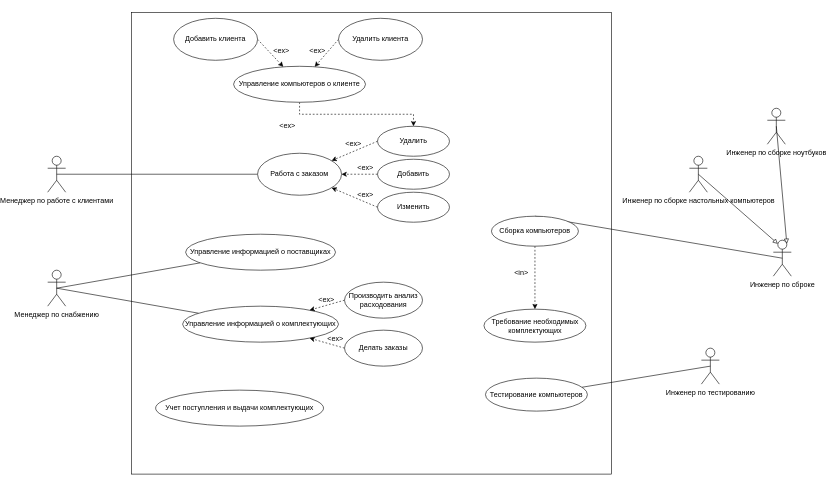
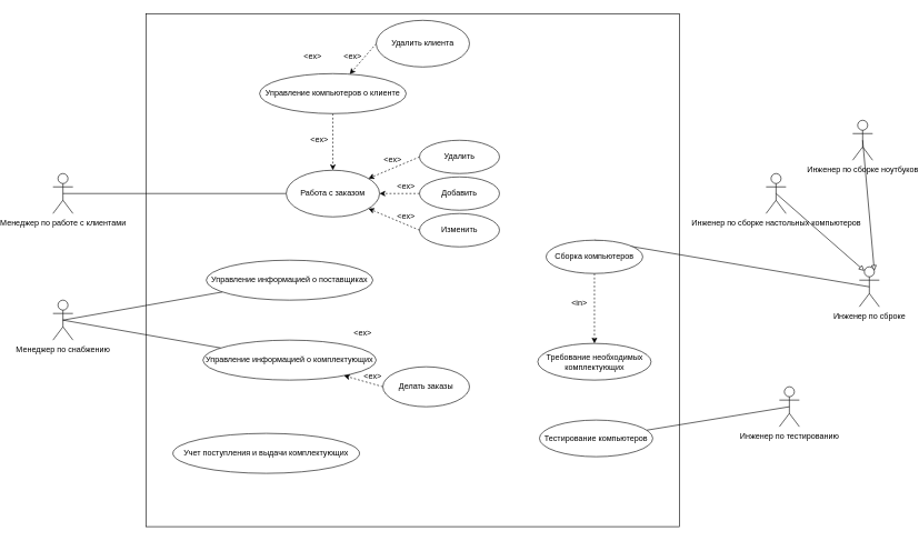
  <mxCell id="0" />
  <mxCell id="1" parent="0" />
  <mxCell id="2" value="" style="html=1;" vertex="1" parent="1"><mxGeometry x="160" y="20" width="800" height="770" as="geometry" /></mxCell>
  <mxCell id="3" style="edgeStyle=orthogonalEdgeStyle;rounded=0;orthogonalLoop=1;jettySize=auto;html=1;exitX=0.5;exitY=0.5;exitDx=0;exitDy=0;exitPerimeter=0;endArrow=none;endFill=0;" edge="1" parent="1" source="4" target="5"><mxGeometry relative="1" as="geometry" /></mxCell>
  <mxCell id="4" value="Менеджер по работе с клиентами" style="shape=umlActor;verticalLabelPosition=bottom;verticalAlign=top;html=1;" vertex="1" parent="1"><mxGeometry x="20" y="260" width="30" height="60" as="geometry" /></mxCell>
  <mxCell id="5" value="Работа с заказом" style="ellipse;whiteSpace=wrap;html=1;" vertex="1" parent="1"><mxGeometry x="370" y="255" width="140" height="70" as="geometry" /></mxCell>
- <mxCell id="6" style="edgeStyle=orthogonalEdgeStyle;rounded=0;orthogonalLoop=1;jettySize=auto;html=1;exitX=0.5;exitY=1;exitDx=0;exitDy=0;dashed=1;endArrow=classic;endFill=1;" edge="1" parent="1" source="7" target="31"><mxGeometry relative="1" as="geometry" /></mxCell>
+ <mxCell id="6" style="edgeStyle=orthogonalEdgeStyle;rounded=0;orthogonalLoop=1;jettySize=auto;html=1;exitX=0.5;exitY=1;exitDx=0;exitDy=0;dashed=1;endArrow=classic;endFill=1;" edge="1" parent="1" source="7" target="5"><mxGeometry relative="1" as="geometry" /></mxCell>
  <mxCell id="7" value="Управление компьютеров о клиенте" style="ellipse;whiteSpace=wrap;html=1;" vertex="1" parent="1"><mxGeometry x="330" y="110" width="220" height="60" as="geometry" /></mxCell>
  <mxCell id="8" style="rounded=0;orthogonalLoop=1;jettySize=auto;html=1;exitX=0.5;exitY=0.5;exitDx=0;exitDy=0;exitPerimeter=0;endArrow=none;endFill=0;" edge="1" parent="1" source="10" target="11"><mxGeometry relative="1" as="geometry"><mxPoint x="210" y="440" as="targetPoint" /></mxGeometry></mxCell>
  <mxCell id="9" style="edgeStyle=none;rounded=0;orthogonalLoop=1;jettySize=auto;html=1;exitX=0.5;exitY=0.5;exitDx=0;exitDy=0;exitPerimeter=0;endArrow=none;endFill=0;" edge="1" parent="1" source="10" target="12"><mxGeometry relative="1" as="geometry" /></mxCell>
  <mxCell id="10" value="Менеджер по снабжению" style="shape=umlActor;verticalLabelPosition=bottom;verticalAlign=top;html=1;" vertex="1" parent="1"><mxGeometry x="20" y="450" width="30" height="60" as="geometry" /></mxCell>
  <mxCell id="11" value="Управление информацией о поставщиках" style="ellipse;whiteSpace=wrap;html=1;" vertex="1" parent="1"><mxGeometry x="250" y="390" width="250" height="60" as="geometry" /></mxCell>
  <mxCell id="12" value="Управление информацией о комплектующих" style="ellipse;whiteSpace=wrap;html=1;" vertex="1" parent="1"><mxGeometry x="245" y="510" width="260" height="60" as="geometry" /></mxCell>
  <mxCell id="13" value="Учет поступления и выдачи комплектующих" style="ellipse;whiteSpace=wrap;html=1;" vertex="1" parent="1"><mxGeometry x="200" y="650" width="280" height="60" as="geometry" /></mxCell>
  <mxCell id="14" style="edgeStyle=none;rounded=0;orthogonalLoop=1;jettySize=auto;html=1;exitX=0.5;exitY=0.5;exitDx=0;exitDy=0;exitPerimeter=0;entryX=0.25;entryY=0.1;entryDx=0;entryDy=0;entryPerimeter=0;endArrow=block;endFill=0;" edge="1" parent="1" source="15" target="19"><mxGeometry relative="1" as="geometry" /></mxCell>
  <mxCell id="15" value="Инженер по сборке настольных компьютеров" style="shape=umlActor;verticalLabelPosition=bottom;verticalAlign=top;html=1;" vertex="1" parent="1"><mxGeometry x="1090" y="260" width="30" height="60" as="geometry" /></mxCell>
  <mxCell id="16" style="edgeStyle=none;rounded=0;orthogonalLoop=1;jettySize=auto;html=1;exitX=0.5;exitY=0.5;exitDx=0;exitDy=0;exitPerimeter=0;entryX=0.75;entryY=0.1;entryDx=0;entryDy=0;entryPerimeter=0;endArrow=block;endFill=0;" edge="1" parent="1" source="17" target="19"><mxGeometry relative="1" as="geometry" /></mxCell>
  <mxCell id="17" value="Инженер по сборке ноутбуков" style="shape=umlActor;verticalLabelPosition=bottom;verticalAlign=top;html=1;" vertex="1" parent="1"><mxGeometry x="1220" y="180" width="30" height="60" as="geometry" /></mxCell>
  <mxCell id="18" style="edgeStyle=none;rounded=0;orthogonalLoop=1;jettySize=auto;html=1;exitX=0.5;exitY=0.5;exitDx=0;exitDy=0;exitPerimeter=0;entryX=0.5;entryY=0;entryDx=0;entryDy=0;endArrow=none;endFill=0;" edge="1" parent="1" source="19" target="21"><mxGeometry relative="1" as="geometry" /></mxCell>
  <mxCell id="19" value="Инженер по сброке" style="shape=umlActor;verticalLabelPosition=bottom;verticalAlign=top;html=1;" vertex="1" parent="1"><mxGeometry x="1230" y="400" width="30" height="60" as="geometry" /></mxCell>
  <mxCell id="20" style="edgeStyle=none;rounded=0;orthogonalLoop=1;jettySize=auto;html=1;exitX=0.5;exitY=1;exitDx=0;exitDy=0;dashed=1;endArrow=classic;endFill=1;" edge="1" parent="1" source="21" target="22"><mxGeometry relative="1" as="geometry" /></mxCell>
  <mxCell id="21" value="Сборка компьютеров" style="ellipse;whiteSpace=wrap;html=1;" vertex="1" parent="1"><mxGeometry x="760" y="360" width="145" height="50" as="geometry" /></mxCell>
  <mxCell id="22" value="Требование необходимых комплектующих" style="ellipse;whiteSpace=wrap;html=1;" vertex="1" parent="1"><mxGeometry x="747.5" y="515" width="170" height="55" as="geometry" /></mxCell>
  <mxCell id="23" style="edgeStyle=none;rounded=0;orthogonalLoop=1;jettySize=auto;html=1;exitX=0.5;exitY=0.5;exitDx=0;exitDy=0;exitPerimeter=0;endArrow=none;endFill=0;" edge="1" parent="1" source="24" target="25"><mxGeometry relative="1" as="geometry" /></mxCell>
  <mxCell id="24" value="Инженер по тестированию" style="shape=umlActor;verticalLabelPosition=bottom;verticalAlign=top;html=1;" vertex="1" parent="1"><mxGeometry x="1110" y="580" width="30" height="60" as="geometry" /></mxCell>
  <mxCell id="25" value="Тестирование компьютеров" style="ellipse;whiteSpace=wrap;html=1;" vertex="1" parent="1"><mxGeometry x="750" y="630" width="170" height="55" as="geometry" /></mxCell>
- <mxCell id="26" style="edgeStyle=none;rounded=0;orthogonalLoop=1;jettySize=auto;html=1;exitX=1;exitY=0.5;exitDx=0;exitDy=0;dashed=1;endArrow=classic;endFill=1;" edge="1" parent="1" source="27" target="7"><mxGeometry relative="1" as="geometry" /></mxCell>
- <mxCell id="27" value="Добавить клиента" style="ellipse;whiteSpace=wrap;html=1;" vertex="1" parent="1"><mxGeometry x="230" y="30" width="140" height="70" as="geometry" /></mxCell>
  <mxCell id="28" style="edgeStyle=none;rounded=0;orthogonalLoop=1;jettySize=auto;html=1;exitX=0;exitY=0.5;exitDx=0;exitDy=0;dashed=1;endArrow=classic;endFill=1;" edge="1" parent="1" source="29" target="7"><mxGeometry relative="1" as="geometry" /></mxCell>
  <mxCell id="29" value="Удалить клиента" style="ellipse;whiteSpace=wrap;html=1;" vertex="1" parent="1"><mxGeometry x="505" y="30" width="140" height="70" as="geometry" /></mxCell>
  <mxCell id="30" style="edgeStyle=none;rounded=0;orthogonalLoop=1;jettySize=auto;html=1;exitX=0;exitY=0.5;exitDx=0;exitDy=0;dashed=1;endArrow=classic;endFill=1;" edge="1" parent="1" source="31" target="5"><mxGeometry relative="1" as="geometry" /></mxCell>
  <mxCell id="31" value="Удалить" style="ellipse;whiteSpace=wrap;html=1;" vertex="1" parent="1"><mxGeometry x="570" y="210" width="120" height="50" as="geometry" /></mxCell>
  <mxCell id="32" style="edgeStyle=none;rounded=0;orthogonalLoop=1;jettySize=auto;html=1;exitX=0;exitY=0.5;exitDx=0;exitDy=0;dashed=1;endArrow=classic;endFill=1;" edge="1" parent="1" source="33" target="5"><mxGeometry relative="1" as="geometry" /></mxCell>
  <mxCell id="33" value="Добавить" style="ellipse;whiteSpace=wrap;html=1;" vertex="1" parent="1"><mxGeometry x="570" y="265" width="120" height="50" as="geometry" /></mxCell>
  <mxCell id="34" style="edgeStyle=none;rounded=0;orthogonalLoop=1;jettySize=auto;html=1;exitX=0;exitY=0.5;exitDx=0;exitDy=0;dashed=1;endArrow=classic;endFill=1;" edge="1" parent="1" source="35" target="5"><mxGeometry relative="1" as="geometry" /></mxCell>
  <mxCell id="35" value="Изменить" style="ellipse;whiteSpace=wrap;html=1;" vertex="1" parent="1"><mxGeometry x="570" y="320" width="120" height="50" as="geometry" /></mxCell>
- <mxCell id="36" style="edgeStyle=none;rounded=0;orthogonalLoop=1;jettySize=auto;html=1;exitX=0;exitY=0.5;exitDx=0;exitDy=0;dashed=1;endArrow=classic;endFill=1;" edge="1" parent="1" source="37" target="12"><mxGeometry relative="1" as="geometry" /></mxCell>
- <mxCell id="37" value="Производить анализ расходования" style="ellipse;whiteSpace=wrap;html=1;" vertex="1" parent="1"><mxGeometry x="515" y="470" width="130" height="60" as="geometry" /></mxCell>
  <mxCell id="38" style="edgeStyle=none;rounded=0;orthogonalLoop=1;jettySize=auto;html=1;exitX=0;exitY=0.5;exitDx=0;exitDy=0;dashed=1;endArrow=classic;endFill=1;" edge="1" parent="1" source="39" target="12"><mxGeometry relative="1" as="geometry" /></mxCell>
  <mxCell id="39" value="Делать заказы" style="ellipse;whiteSpace=wrap;html=1;" vertex="1" parent="1"><mxGeometry x="515" y="550" width="130" height="60" as="geometry" /></mxCell>
  <mxCell id="40" value="&amp;lt;ex&amp;gt;" style="text;html=1;strokeColor=none;fillColor=none;align=center;verticalAlign=middle;whiteSpace=wrap;rounded=0;" vertex="1" parent="1"><mxGeometry x="520" y="310" width="60" height="30" as="geometry" /></mxCell>
  <mxCell id="41" value="&amp;lt;ex&amp;gt;" style="text;html=1;strokeColor=none;fillColor=none;align=center;verticalAlign=middle;whiteSpace=wrap;rounded=0;" vertex="1" parent="1"><mxGeometry x="520" y="265" width="60" height="30" as="geometry" /></mxCell>
  <mxCell id="42" value="&amp;lt;ex&amp;gt;" style="text;html=1;strokeColor=none;fillColor=none;align=center;verticalAlign=middle;whiteSpace=wrap;rounded=0;" vertex="1" parent="1"><mxGeometry x="500" y="225" width="60" height="30" as="geometry" /></mxCell>
  <mxCell id="43" value="&amp;lt;ex&amp;gt;" style="text;html=1;strokeColor=none;fillColor=none;align=center;verticalAlign=middle;whiteSpace=wrap;rounded=0;" vertex="1" parent="1"><mxGeometry x="440" y="70" width="60" height="30" as="geometry" /></mxCell>
  <mxCell id="44" value="&amp;lt;ex&amp;gt;" style="text;html=1;strokeColor=none;fillColor=none;align=center;verticalAlign=middle;whiteSpace=wrap;rounded=0;" vertex="1" parent="1"><mxGeometry x="380" y="70" width="60" height="30" as="geometry" /></mxCell>
  <mxCell id="45" value="&amp;lt;ex&amp;gt;" style="text;html=1;strokeColor=none;fillColor=none;align=center;verticalAlign=middle;whiteSpace=wrap;rounded=0;" vertex="1" parent="1"><mxGeometry x="390" y="195" width="60" height="30" as="geometry" /></mxCell>
  <mxCell id="46" value="&amp;lt;ex&amp;gt;" style="text;html=1;strokeColor=none;fillColor=none;align=center;verticalAlign=middle;whiteSpace=wrap;rounded=0;" vertex="1" parent="1"><mxGeometry x="470" y="550" width="60" height="30" as="geometry" /></mxCell>
  <mxCell id="47" value="&amp;lt;ex&amp;gt;" style="text;html=1;strokeColor=none;fillColor=none;align=center;verticalAlign=middle;whiteSpace=wrap;rounded=0;" vertex="1" parent="1"><mxGeometry x="455" y="485" width="60" height="30" as="geometry" /></mxCell>
  <mxCell id="48" value="&amp;lt;in&amp;gt;" style="text;html=1;strokeColor=none;fillColor=none;align=center;verticalAlign=middle;whiteSpace=wrap;rounded=0;" vertex="1" parent="1"><mxGeometry x="780" y="440" width="60" height="30" as="geometry" /></mxCell>
